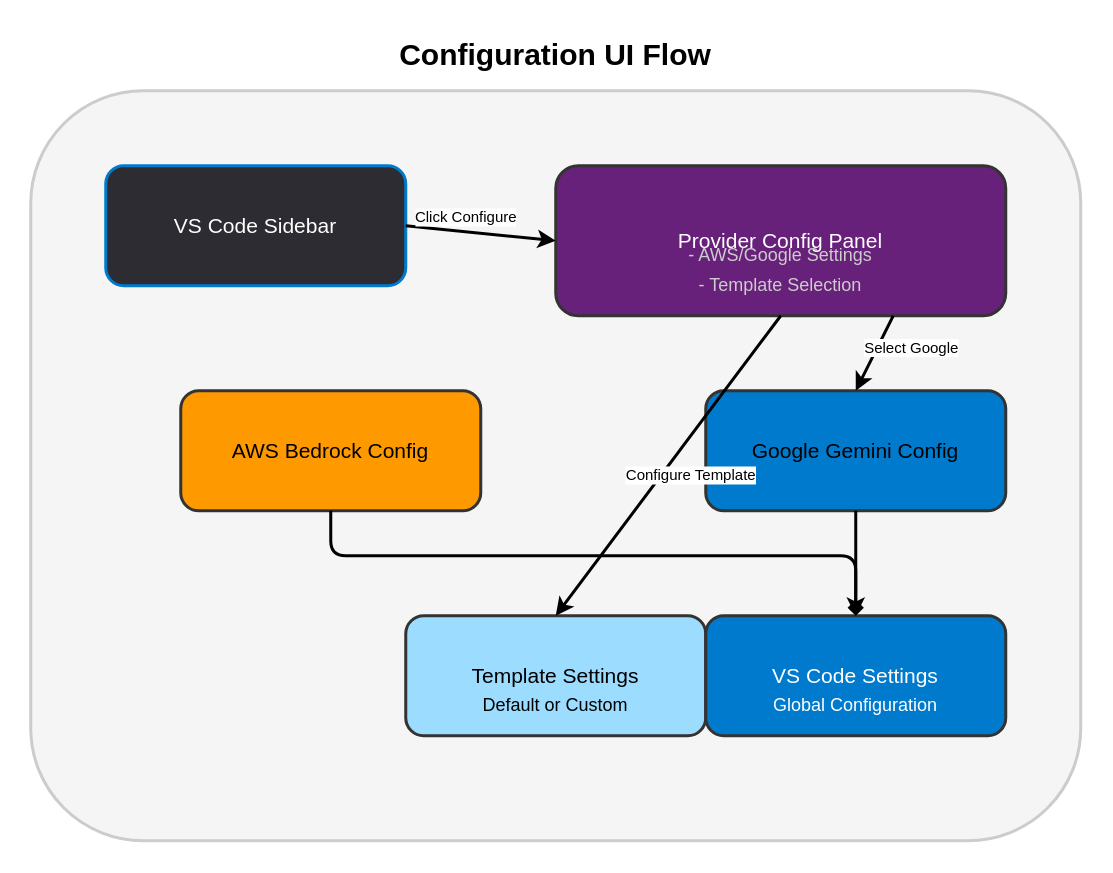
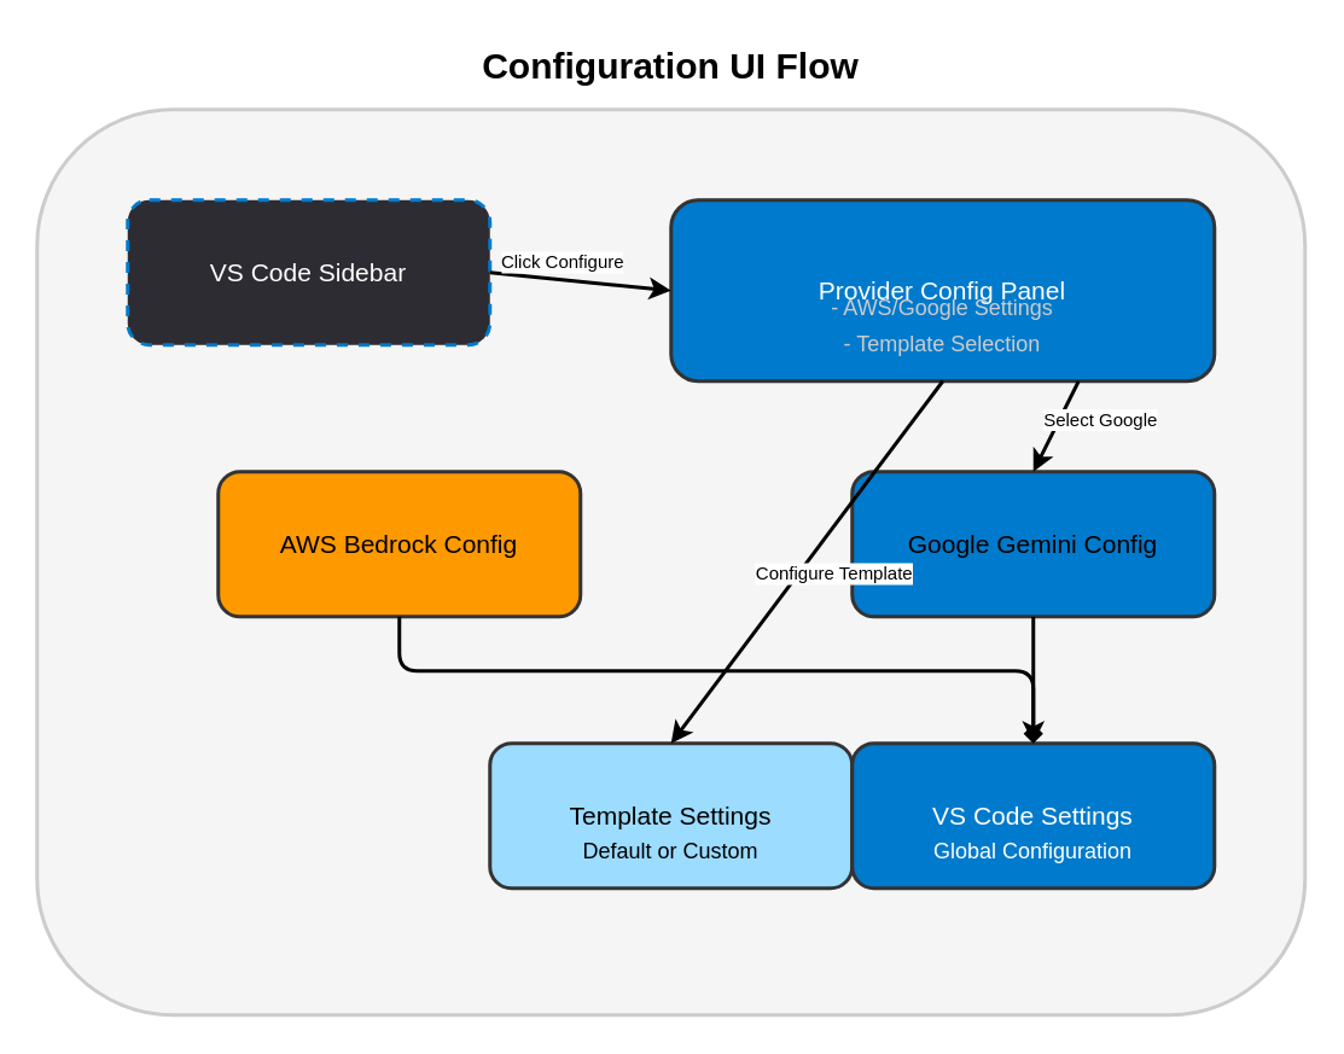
  <mxCell id="0" />
  <mxCell id="1" parent="0" />
  <mxCell id="2" value="" style="rounded=1;whiteSpace=wrap;html=1;fillColor=#F5F5F5;strokeColor=#CCCCCC;strokeWidth=2;" vertex="1" parent="1"><mxGeometry x="20" y="60" width="700" height="500" as="geometry" /></mxCell>
  <mxCell id="3" value="Configuration UI Flow" style="text;html=1;strokeColor=none;fillColor=none;align=center;verticalAlign=middle;whiteSpace=wrap;rounded=0;fontSize=20;fontStyle=1;" vertex="1" parent="1"><mxGeometry x="220" y="20" width="300" height="30" as="geometry" /></mxCell>
- <mxCell id="4" value="VS Code Sidebar" style="rounded=1;whiteSpace=wrap;html=1;fillColor=#2C2C32;strokeColor=#007ACC;strokeWidth=2;fontColor=#FFFFFF;fontSize=14;" vertex="1" parent="1"><mxGeometry x="70" y="110" width="200" height="80" as="geometry" /></mxCell>
- <mxCell id="5" value="Provider Config Panel" style="rounded=1;whiteSpace=wrap;html=1;fillColor=#68217A;strokeColor=#333333;strokeWidth=2;fontColor=#FFFFFF;fontSize=14;" vertex="1" parent="1"><mxGeometry x="370" y="110" width="300" height="100" as="geometry" /></mxCell>
+ <mxCell id="4" value="VS Code Sidebar" style="rounded=1;whiteSpace=wrap;html=1;fillColor=#2C2C32;strokeColor=#007ACC;strokeWidth=2;fontColor=#FFFFFF;fontSize=14;dashed=1;" vertex="1" parent="1"><mxGeometry x="70" y="110" width="200" height="80" as="geometry" /></mxCell>
+ <mxCell id="5" value="Provider Config Panel" style="rounded=1;whiteSpace=wrap;html=1;fillColor=#007acc;strokeColor=#333333;strokeWidth=2;fontColor=#FFFFFF;fontSize=14;" vertex="1" parent="1"><mxGeometry x="370" y="110" width="300" height="100" as="geometry" /></mxCell>
  <mxCell id="6" value="- AWS/Google Settings" style="text;html=1;strokeColor=none;fillColor=none;align=center;verticalAlign=middle;whiteSpace=wrap;rounded=0;fontSize=12;fontColor=#CCCCCC;" vertex="1" parent="1"><mxGeometry x="370" y="160" width="300" height="20" as="geometry" /></mxCell>
  <mxCell id="7" value="- Template Selection" style="text;html=1;strokeColor=none;fillColor=none;align=center;verticalAlign=middle;whiteSpace=wrap;rounded=0;fontSize=12;fontColor=#CCCCCC;" vertex="1" parent="1"><mxGeometry x="370" y="180" width="300" height="20" as="geometry" /></mxCell>
  <mxCell id="8" value="AWS Bedrock Config" style="rounded=1;whiteSpace=wrap;html=1;fillColor=#FF9900;strokeColor=#333333;strokeWidth=2;fontSize=14;" vertex="1" parent="1"><mxGeometry x="120" y="260" width="200" height="80" as="geometry" /></mxCell>
  <mxCell id="9" value="Google Gemini Config" style="rounded=1;whiteSpace=wrap;html=1;fillColor=#007acc;strokeColor=#333333;strokeWidth=2;fontSize=14;" vertex="1" parent="1"><mxGeometry x="470" y="260" width="200" height="80" as="geometry" /></mxCell>
  <mxCell id="10" value="Template Settings" style="rounded=1;whiteSpace=wrap;html=1;fillColor=#9CDCFE;strokeColor=#333333;strokeWidth=2;fontSize=14;" vertex="1" parent="1"><mxGeometry x="270" y="410" width="200" height="80" as="geometry" /></mxCell>
  <mxCell id="11" value="Default or Custom" style="text;html=1;strokeColor=none;fillColor=none;align=center;verticalAlign=middle;whiteSpace=wrap;rounded=0;fontSize=12;" vertex="1" parent="1"><mxGeometry x="270" y="460" width="200" height="20" as="geometry" /></mxCell>
  <mxCell id="12" value="VS Code Settings" style="rounded=1;whiteSpace=wrap;html=1;fillColor=#007ACC;strokeColor=#333333;strokeWidth=2;fontColor=#FFFFFF;fontSize=14;" vertex="1" parent="1"><mxGeometry x="470" y="410" width="200" height="80" as="geometry" /></mxCell>
  <mxCell id="13" value="Global Configuration" style="text;html=1;strokeColor=none;fillColor=none;align=center;verticalAlign=middle;whiteSpace=wrap;rounded=0;fontSize=12;fontColor=#FFFFFF;" vertex="1" parent="1"><mxGeometry x="470" y="460" width="200" height="20" as="geometry" /></mxCell>
  <mxCell id="14" value="" style="endArrow=classic;html=1;strokeWidth=2;exitX=1;exitY=0.5;exitDx=0;exitDy=0;entryX=0;entryY=0.5;entryDx=0;entryDy=0;" edge="1" parent="1" source="4" target="5"><mxGeometry width="50" height="50" relative="1" as="geometry"><mxPoint x="280" y="160" as="sourcePoint" /><mxPoint x="330" y="110" as="targetPoint" /></mxGeometry></mxCell>
  <mxCell id="15" value="Click Configure" style="edgeLabel;html=1;align=center;verticalAlign=middle;resizable=0;points=[];fontSize=10;" vertex="1" connectable="0" parent="14"><mxGeometry x="-0.2" y="1" relative="1" as="geometry"><mxPoint y="-9" as="offset" /></mxGeometry></mxCell>
  <mxCell id="16" value="" style="endArrow=classic;html=1;strokeWidth=2;exitX=0.75;exitY=1;exitDx=0;exitDy=0;entryX=0.5;entryY=0;entryDx=0;entryDy=0;" edge="1" parent="1" source="5" target="9"><mxGeometry width="50" height="50" relative="1" as="geometry"><mxPoint x="450" y="220" as="sourcePoint" /><mxPoint x="500" y="170" as="targetPoint" /></mxGeometry></mxCell>
  <mxCell id="17" value="Select Google" style="edgeLabel;html=1;align=center;verticalAlign=middle;resizable=0;points=[];fontSize=10;" vertex="1" connectable="0" parent="16"><mxGeometry x="-0.2" y="1" relative="1" as="geometry"><mxPoint x="20" as="offset" /></mxGeometry></mxCell>
  <mxCell id="18" value="" style="endArrow=classic;html=1;strokeWidth=2;exitX=0.5;exitY=1;exitDx=0;exitDy=0;entryX=0.5;entryY=0;entryDx=0;entryDy=0;" edge="1" parent="1" source="5" target="10"><mxGeometry width="50" height="50" relative="1" as="geometry"><mxPoint x="420" y="290" as="sourcePoint" /><mxPoint x="470" y="240" as="targetPoint" /></mxGeometry></mxCell>
  <mxCell id="19" value="Configure Template" style="edgeLabel;html=1;align=center;verticalAlign=middle;resizable=0;points=[];fontSize=10;" vertex="1" connectable="0" parent="18"><mxGeometry x="-0.2" y="1" relative="1" as="geometry"><mxPoint x="-1" y="25" as="offset" /></mxGeometry></mxCell>
  <mxCell id="20" value="" style="endArrow=classic;html=1;strokeWidth=2;exitX=0.5;exitY=1;exitDx=0;exitDy=0;entryX=0.5;entryY=0;entryDx=0;entryDy=0;" edge="1" parent="1" source="8" target="12"><mxGeometry width="50" height="50" relative="1" as="geometry"><mxPoint x="220" y="350" as="sourcePoint" /><mxPoint x="400" y="420" as="targetPoint" /><Array as="points"><mxPoint x="220" y="370" /><mxPoint x="570" y="370" /></Array></mxGeometry></mxCell>
  <mxCell id="21" value="" style="endArrow=diamond;html=1;strokeWidth=2;exitX=0.5;exitY=1;exitDx=0;exitDy=0;entryX=0.5;entryY=0;entryDx=0;entryDy=0;" edge="1" parent="1" source="9" target="12"><mxGeometry width="50" height="50" relative="1" as="geometry"><mxPoint x="570" y="350" as="sourcePoint" /><mxPoint x="620" y="300" as="targetPoint" /></mxGeometry></mxCell>
